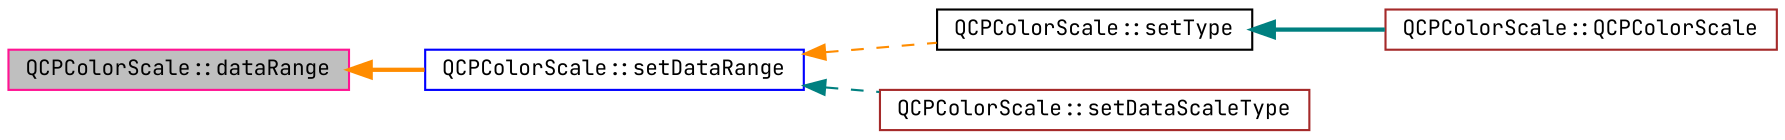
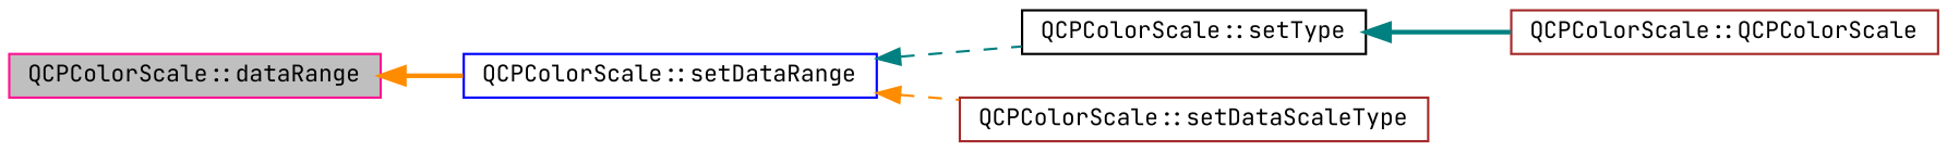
  digraph {
    fontname="JetBrains Mono"
    rankdir=LR
    node [color=brown fillcolor=white fontname="JetBrains Mono" fontsize=10 shape=record style=filled]
    edge [color=darkorange dir=back fontname="JetBrains Mono" fontsize=10 labelfontname=Helvetica labelfontsize=10 style=bold]
    n1 [color=deeppink fillcolor=grey75 fontcolor=black height=0.2 label="QCPColorScale::dataRange" width=0.4]
    n2 [color=blue height=0.2 label="QCPColorScale::setDataRange" width=0.4]
    n3 [color=black height=0.2 label="QCPColorScale::setType" width=0.4]
    n4 [height=0.2 label="QCPColorScale::setDataScaleType" width=0.4]
    n5 [height=0.2 label="QCPColorScale::QCPColorScale" width=0.4]
    n1 -> n2
-   n2 -> n3 [style=dashed]
-   n2 -> n4 [color=teal style=dashed]
+   n2 -> n3 [color=teal style=dashed]
+   n2 -> n4 [style=dashed]
    n3 -> n5 [color=teal]
  }
